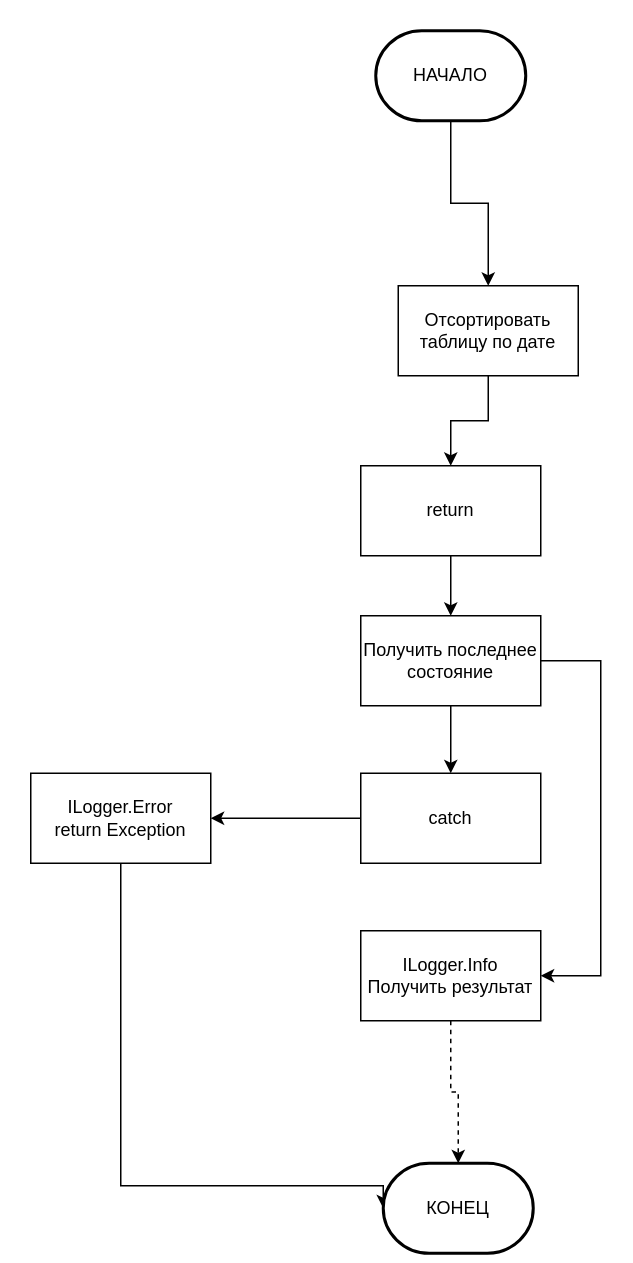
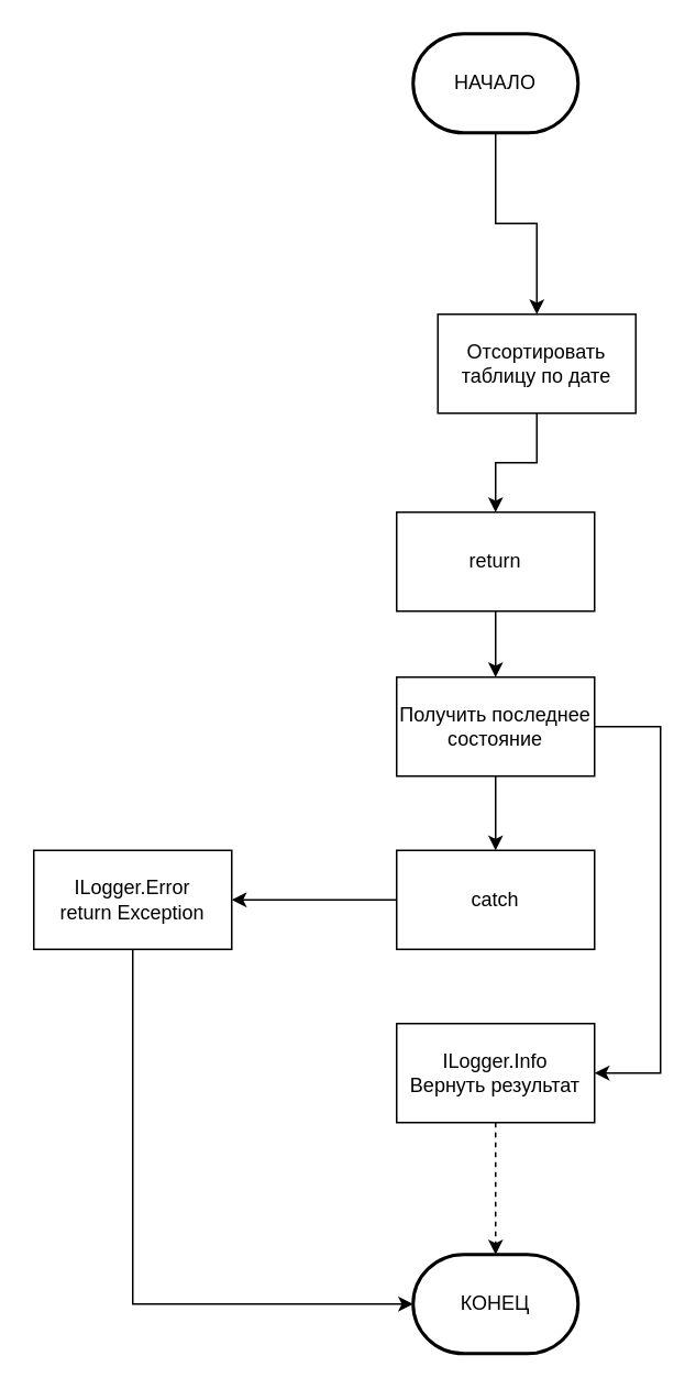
  <mxCell id="0" />
  <mxCell id="1" parent="0" />
  <mxCell id="2" style="edgeStyle=orthogonalEdgeStyle;rounded=0;orthogonalLoop=1;jettySize=auto;html=1;entryX=0.5;entryY=0;entryDx=0;entryDy=0;" edge="1" parent="1" source="3" target="5"><mxGeometry relative="1" as="geometry" /></mxCell>
  <mxCell id="3" value="НАЧАЛО" style="strokeWidth=2;html=1;shape=mxgraph.flowchart.terminator;whiteSpace=wrap;" vertex="1" parent="1"><mxGeometry x="250" y="20" width="100" height="60" as="geometry" /></mxCell>
  <mxCell id="4" style="edgeStyle=orthogonalEdgeStyle;rounded=0;orthogonalLoop=1;jettySize=auto;html=1;entryX=0.5;entryY=0;entryDx=0;entryDy=0;" edge="1" parent="1" source="5" target="7"><mxGeometry relative="1" as="geometry" /></mxCell>
  <mxCell id="5" value="Отсортировать таблицу по дате" style="rounded=0;whiteSpace=wrap;html=1;" vertex="1" parent="1"><mxGeometry x="265" y="190" width="120" height="60" as="geometry" /></mxCell>
  <mxCell id="6" style="edgeStyle=orthogonalEdgeStyle;rounded=0;orthogonalLoop=1;jettySize=auto;html=1;entryX=0.5;entryY=0;entryDx=0;entryDy=0;" edge="1" parent="1" source="7" target="12"><mxGeometry relative="1" as="geometry" /></mxCell>
  <mxCell id="7" value="return" style="rounded=0;whiteSpace=wrap;html=1;" vertex="1" parent="1"><mxGeometry x="240" y="310" width="120" height="60" as="geometry" /></mxCell>
  <mxCell id="8" style="edgeStyle=orthogonalEdgeStyle;rounded=0;orthogonalLoop=1;jettySize=auto;html=1;" edge="1" parent="1" source="9" target="14"><mxGeometry relative="1" as="geometry" /></mxCell>
  <mxCell id="9" value="catch" style="rounded=0;whiteSpace=wrap;html=1;" vertex="1" parent="1"><mxGeometry x="240" y="515" width="120" height="60" as="geometry" /></mxCell>
  <mxCell id="10" style="edgeStyle=orthogonalEdgeStyle;rounded=0;orthogonalLoop=1;jettySize=auto;html=1;entryX=1;entryY=0.5;entryDx=0;entryDy=0;" edge="1" parent="1" source="12" target="16"><mxGeometry relative="1" as="geometry"><Array as="points"><mxPoint x="400" y="440" /><mxPoint x="400" y="650" /></Array></mxGeometry></mxCell>
  <mxCell id="11" style="edgeStyle=orthogonalEdgeStyle;rounded=0;orthogonalLoop=1;jettySize=auto;html=1;entryX=0.5;entryY=0;entryDx=0;entryDy=0;" edge="1" parent="1" source="12" target="9"><mxGeometry relative="1" as="geometry" /></mxCell>
  <mxCell id="12" value="Получить последнее состояние" style="rounded=0;whiteSpace=wrap;html=1;" vertex="1" parent="1"><mxGeometry x="240" y="410" width="120" height="60" as="geometry" /></mxCell>
  <mxCell id="13" style="edgeStyle=orthogonalEdgeStyle;rounded=0;orthogonalLoop=1;jettySize=auto;html=1;entryX=0;entryY=0.5;entryDx=0;entryDy=0;entryPerimeter=0;" edge="1" parent="1" source="14" target="17"><mxGeometry relative="1" as="geometry"><Array as="points"><mxPoint x="80" y="790" /></Array></mxGeometry></mxCell>
  <mxCell id="14" value="ILogger.Error&lt;br&gt;return Exception" style="rounded=0;whiteSpace=wrap;html=1;" vertex="1" parent="1"><mxGeometry x="20" y="515" width="120" height="60" as="geometry" /></mxCell>
  <mxCell id="15" style="edgeStyle=orthogonalEdgeStyle;rounded=0;orthogonalLoop=1;jettySize=auto;html=1;dashed=1;" edge="1" parent="1" source="16" target="17"><mxGeometry relative="1" as="geometry" /></mxCell>
- <mxCell id="16" value="ILogger.Info&lt;br&gt;Получить результат" style="rounded=0;whiteSpace=wrap;html=1;" vertex="1" parent="1"><mxGeometry x="240" y="620" width="120" height="60" as="geometry" /></mxCell>
- <mxCell id="17" value="КОНЕЦ" style="strokeWidth=2;html=1;shape=mxgraph.flowchart.terminator;whiteSpace=wrap;" vertex="1" parent="1"><mxGeometry x="255" y="775" width="100" height="60" as="geometry" /></mxCell>
+ <mxCell id="16" value="ILogger.Info&lt;br&gt;Вернуть результат" style="rounded=0;whiteSpace=wrap;html=1;" vertex="1" parent="1"><mxGeometry x="240" y="620" width="120" height="60" as="geometry" /></mxCell>
+ <mxCell id="17" value="КОНЕЦ" style="strokeWidth=2;html=1;shape=mxgraph.flowchart.terminator;whiteSpace=wrap;" vertex="1" parent="1"><mxGeometry x="250" y="760" width="100" height="60" as="geometry" /></mxCell>
